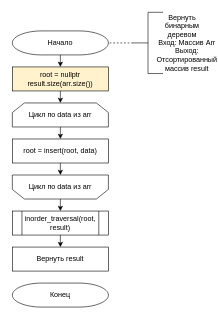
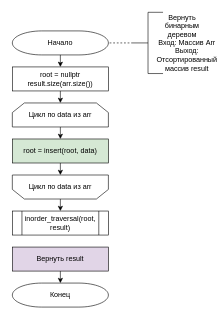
  <mxCell id="0" />
  <mxCell id="1" parent="0" />
  <mxCell id="2" value="Начало" style="strokeWidth=1;html=1;shape=mxgraph.flowchart.terminator;whiteSpace=wrap;rotation=0;" parent="1" vertex="1"><mxGeometry x="20" y="51" width="160" height="40" as="geometry" /></mxCell>
  <mxCell id="3" value="Конец" style="strokeWidth=1;html=1;shape=mxgraph.flowchart.terminator;whiteSpace=wrap;rotation=0;" parent="1" vertex="1"><mxGeometry x="20" y="471" width="160" height="40" as="geometry" /></mxCell>
  <mxCell id="4" value="" style="strokeWidth=1;html=1;shape=mxgraph.flowchart.annotation_2;align=left;labelPosition=right;pointerEvents=1;rotation=0;" parent="1" vertex="1"><mxGeometry x="221" y="20" width="50" height="102" as="geometry" /></mxCell>
  <mxCell id="5" value="" style="endArrow=none;dashed=1;html=1;rounded=0;entryX=1;entryY=0.5;entryDx=0;entryDy=0;entryPerimeter=0;exitX=0;exitY=0.5;exitDx=0;exitDy=0;exitPerimeter=0;" parent="1" source="4" target="2" edge="1"><mxGeometry width="50" height="50" relative="1" as="geometry"><mxPoint x="260" y="301" as="sourcePoint" /><mxPoint x="310" y="251" as="targetPoint" /></mxGeometry></mxCell>
- <mxCell id="6" value="root = nullptr&lt;br&gt;result.size(arr.size())" style="rounded=0;whiteSpace=wrap;html=1;rotation=0;fillColor=#fff2cc;" parent="1" vertex="1"><mxGeometry x="20" y="111" width="160" height="40" as="geometry" /></mxCell>
- <mxCell id="7" value="root = insert(root, data)" style="rounded=0;whiteSpace=wrap;html=1;rotation=0;" parent="1" vertex="1"><mxGeometry x="20" y="231" width="160" height="40" as="geometry" /></mxCell>
+ <mxCell id="6" value="root = nullptr&lt;br&gt;result.size(arr.size())" style="rounded=0;whiteSpace=wrap;html=1;rotation=0;" parent="1" vertex="1"><mxGeometry x="20" y="111" width="160" height="40" as="geometry" /></mxCell>
+ <mxCell id="7" value="root = insert(root, data)" style="rounded=0;whiteSpace=wrap;html=1;rotation=0;fillColor=#d5e8d4;" parent="1" vertex="1"><mxGeometry x="20" y="231" width="160" height="40" as="geometry" /></mxCell>
  <mxCell id="8" value="" style="endArrow=classic;html=1;rounded=0;entryX=0.5;entryY=0;entryDx=0;entryDy=0;exitX=0.5;exitY=1;exitDx=0;exitDy=0;exitPerimeter=0;" parent="1" source="2" target="6" edge="1"><mxGeometry width="50" height="50" relative="1" as="geometry"><mxPoint x="260" y="301" as="sourcePoint" /><mxPoint x="310" y="251" as="targetPoint" /></mxGeometry></mxCell>
  <mxCell id="9" value="" style="endArrow=classic;html=1;rounded=0;entryX=0.5;entryY=0;entryDx=0;entryDy=0;entryPerimeter=0;exitX=0.5;exitY=1;exitDx=0;exitDy=0;" parent="1" source="6" edge="1"><mxGeometry width="50" height="50" relative="1" as="geometry"><mxPoint x="260" y="301" as="sourcePoint" /><mxPoint x="100" y="171" as="targetPoint" /></mxGeometry></mxCell>
  <mxCell id="10" value="" style="endArrow=classic;html=1;rounded=0;entryX=0.5;entryY=0;entryDx=0;entryDy=0;exitX=0.5;exitY=1;exitDx=0;exitDy=0;exitPerimeter=0;" parent="1" target="7" edge="1"><mxGeometry width="50" height="50" relative="1" as="geometry"><mxPoint x="100" y="211" as="sourcePoint" /><mxPoint x="310" y="251" as="targetPoint" /></mxGeometry></mxCell>
  <mxCell id="11" value="" style="endArrow=classic;html=1;rounded=0;entryX=0.5;entryY=1;entryDx=0;entryDy=0;entryPerimeter=0;exitX=0.5;exitY=1;exitDx=0;exitDy=0;" parent="1" source="7" edge="1"><mxGeometry width="50" height="50" relative="1" as="geometry"><mxPoint x="260" y="301" as="sourcePoint" /><mxPoint x="100" y="291" as="targetPoint" /></mxGeometry></mxCell>
  <mxCell id="12" value="inorder_traversal(root, result)" style="shape=process;whiteSpace=wrap;html=1;backgroundOutline=1;rotation=0;" parent="1" vertex="1"><mxGeometry x="20" y="351" width="160" height="40" as="geometry" /></mxCell>
  <mxCell id="13" value="" style="endArrow=classic;html=1;rounded=0;entryX=0.5;entryY=0;entryDx=0;entryDy=0;exitX=0.5;exitY=0;exitDx=0;exitDy=0;exitPerimeter=0;" parent="1" target="12" edge="1"><mxGeometry width="50" height="50" relative="1" as="geometry"><mxPoint x="100" y="331" as="sourcePoint" /><mxPoint x="310" y="251" as="targetPoint" /></mxGeometry></mxCell>
- <mxCell id="14" value="Вернуть result" style="rounded=0;whiteSpace=wrap;html=1;rotation=0;" parent="1" vertex="1"><mxGeometry x="20" y="411" width="160" height="40" as="geometry" /></mxCell>
- <mxCell id="16" value="" style="endArrow=classic;html=1;rounded=0;entryX=0.5;entryY=0;entryDx=0;entryDy=0;exitX=0.5;exitY=1;exitDx=0;exitDy=0;" parent="1" source="12" target="14" edge="1"><mxGeometry width="50" height="50" relative="1" as="geometry"><mxPoint x="260" y="301" as="sourcePoint" /><mxPoint x="310" y="251" as="targetPoint" /></mxGeometry></mxCell>
+ <mxCell id="14" value="Вернуть result" style="rounded=0;whiteSpace=wrap;html=1;rotation=0;fillColor=#e1d5e7;" parent="1" vertex="1"><mxGeometry x="20" y="411" width="160" height="40" as="geometry" /></mxCell>
+ <mxCell id="15" value="" style="endArrow=classic;html=1;rounded=0;entryX=0.5;entryY=0;entryDx=0;entryDy=0;entryPerimeter=0;exitX=0.5;exitY=1;exitDx=0;exitDy=0;" parent="1" source="14" target="3" edge="1"><mxGeometry width="50" height="50" relative="1" as="geometry"><mxPoint x="260" y="301" as="sourcePoint" /><mxPoint x="310" y="251" as="targetPoint" /></mxGeometry></mxCell>
  <mxCell id="17" value="Вернуть бинарным деревом" style="text;html=1;strokeColor=none;fillColor=none;align=center;verticalAlign=middle;whiteSpace=wrap;rounded=0;" parent="1" vertex="1"><mxGeometry x="273" y="28" width="60" height="30" as="geometry" /></mxCell>
  <mxCell id="18" value="Вход: Массив Arr&lt;br&gt;Выход: Отсортированный массив result" style="text;html=1;strokeColor=none;fillColor=none;align=center;verticalAlign=middle;whiteSpace=wrap;rounded=0;" parent="1" vertex="1"><mxGeometry x="281" y="77" width="60" height="30" as="geometry" /></mxCell>
  <mxCell id="19" value="Цикл по data из arr" style="shape=loopLimit;whiteSpace=wrap;html=1;rotation=0;" parent="1" vertex="1"><mxGeometry x="20" y="171" width="160" height="40" as="geometry" /></mxCell>
  <mxCell id="20" value="Цикл по data из arr" style="shape=loopLimit;whiteSpace=wrap;html=1;rotation=0;direction=west;" parent="1" vertex="1"><mxGeometry x="20" y="291" width="160" height="40" as="geometry" /></mxCell>
